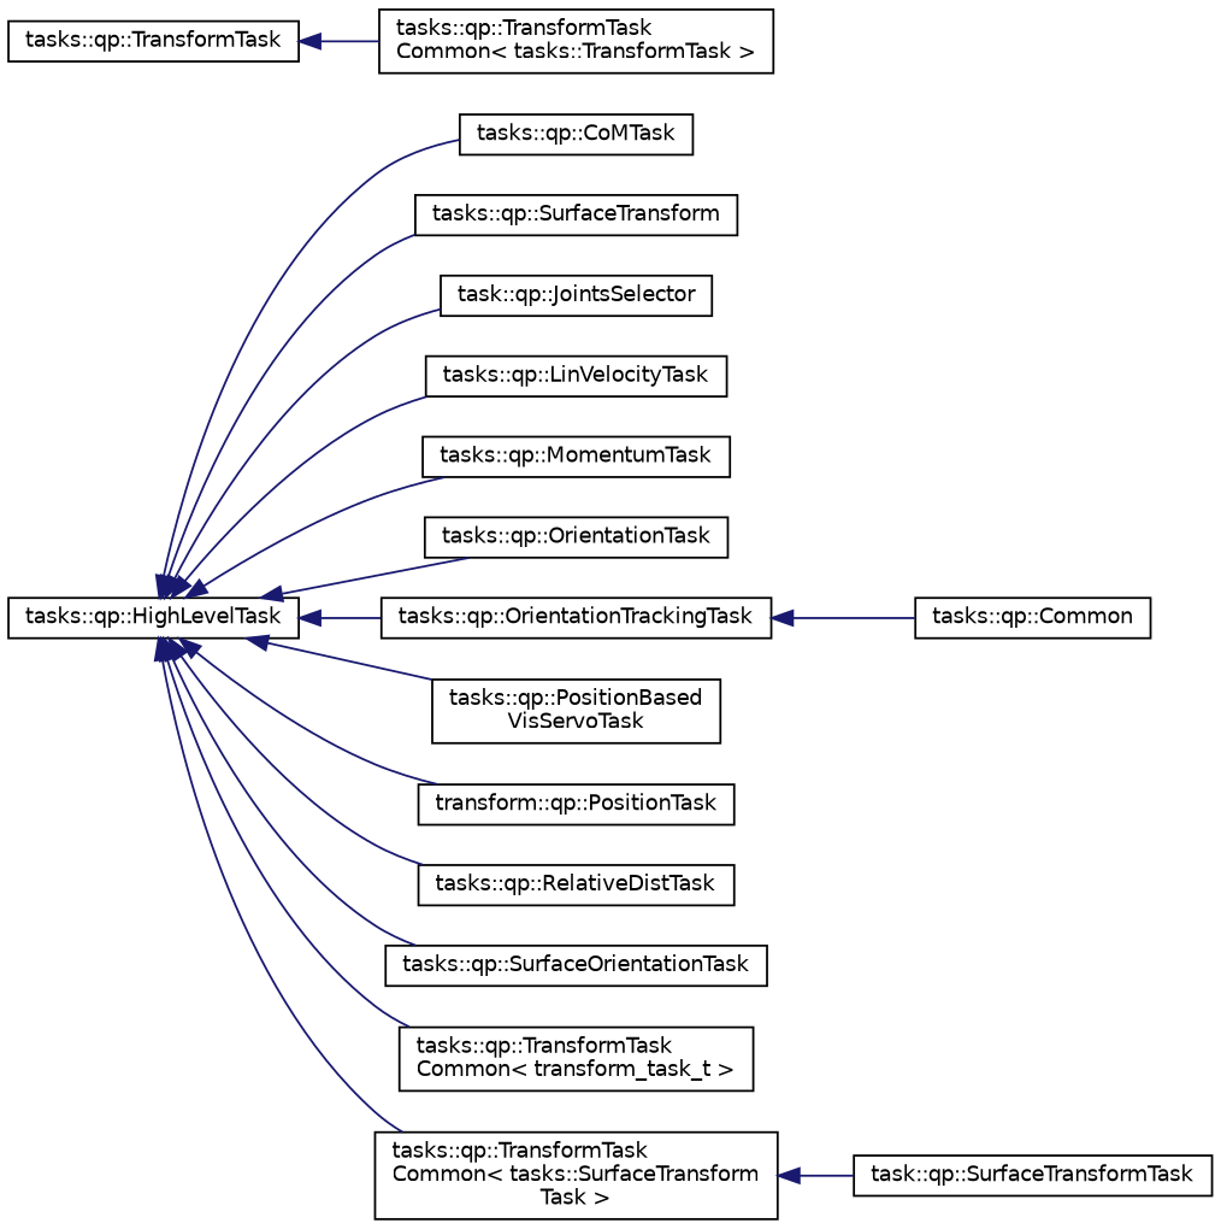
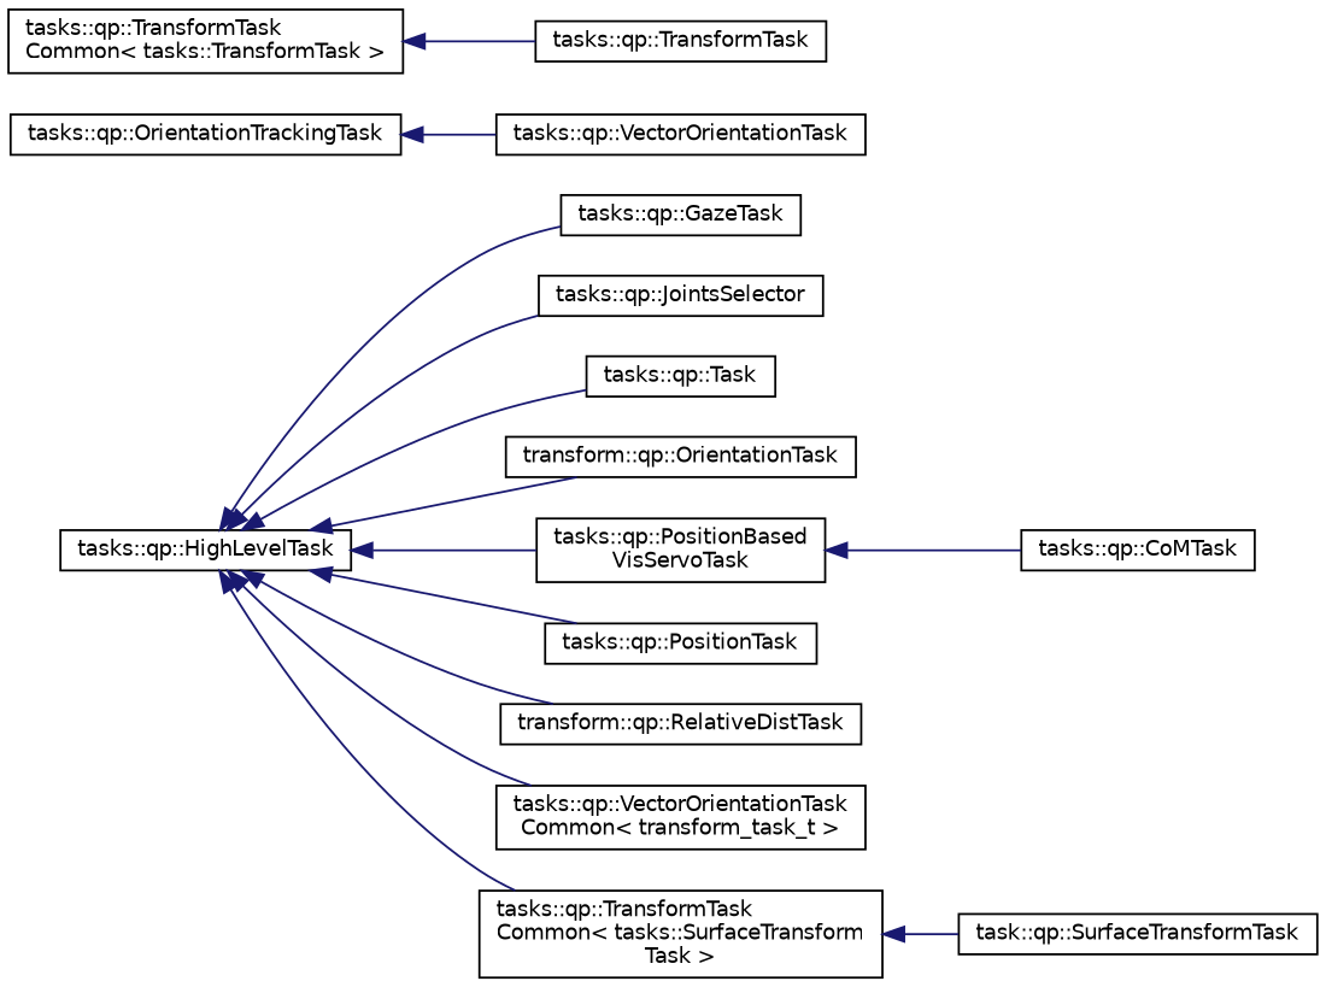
  digraph {
    rankdir=LR
    node [color=black fillcolor=white fontname=Helvetica fontsize=10 shape=record style=filled]
    edge [color=midnightblue dir=back fontname=Helvetica fontsize=10 labelfontname=Helvetica labelfontsize=10 style=solid]
    n1 [height=0.2 label="tasks::qp::HighLevelTask" width=0.4]
    n2 [height=0.2 label="tasks::qp::CoMTask" width=0.4]
-   n3 [height=0.2 label="tasks::qp::SurfaceTransform" width=0.4]
-   n4 [height=0.2 label="task::qp::JointsSelector" width=0.4]
-   n5 [height=0.2 label="tasks::qp::LinVelocityTask" width=0.4]
-   n6 [height=0.2 label="tasks::qp::MomentumTask" width=0.4]
-   n7 [height=0.2 label="tasks::qp::OrientationTask" width=0.4]
+   n3 [height=0.2 label="tasks::qp::GazeTask" width=0.4]
+   n4 [height=0.2 label="tasks::qp::JointsSelector" width=0.4]
+   n5 [height=0.2 label="tasks::qp::Task" width=0.4]
+   n7 [height=0.2 label="transform::qp::OrientationTask" width=0.4]
    n8 [height=0.2 label="tasks::qp::OrientationTrackingTask" width=0.4]
    n9 [height=0.2 label="tasks::qp::PositionBased\lVisServoTask" width=0.4]
-   n10 [height=0.2 label="transform::qp::PositionTask" width=0.4]
-   n11 [height=0.2 label="tasks::qp::RelativeDistTask" width=0.4]
-   n12 [height=0.2 label="tasks::qp::SurfaceOrientationTask" width=0.4]
-   n13 [height=0.2 label="tasks::qp::TransformTask\lCommon\< transform_task_t \>" width=0.4]
+   n10 [height=0.2 label="tasks::qp::PositionTask" width=0.4]
+   n11 [height=0.2 label="transform::qp::RelativeDistTask" width=0.4]
+   n13 [height=0.2 label="tasks::qp::VectorOrientationTask\lCommon\< transform_task_t \>" width=0.4]
    n14 [height=0.2 label="tasks::qp::TransformTask\lCommon\< tasks::SurfaceTransform\lTask \>" width=0.4]
-   n15 [height=0.2 label="tasks::qp::Common" width=0.4]
+   n15 [height=0.2 label="tasks::qp::VectorOrientationTask" width=0.4]
    n16 [height=0.2 label="task::qp::SurfaceTransformTask" width=0.4]
    n17 [height=0.2 label="tasks::qp::TransformTask\lCommon\< tasks::TransformTask \>" width=0.4]
    n18 [height=0.2 label="tasks::qp::TransformTask" width=0.4]
-   n1 -> n2
+   n9 -> n2
    n1 -> n3
    n1 -> n4
    n1 -> n5
-   n1 -> n6
    n1 -> n7
-   n1 -> n8
    n1 -> n9
    n1 -> n10
    n1 -> n11
-   n1 -> n12
    n1 -> n13
    n1 -> n14
    n8 -> n15
    n14 -> n16
-   n18 -> n17
+   n17 -> n18
  }
